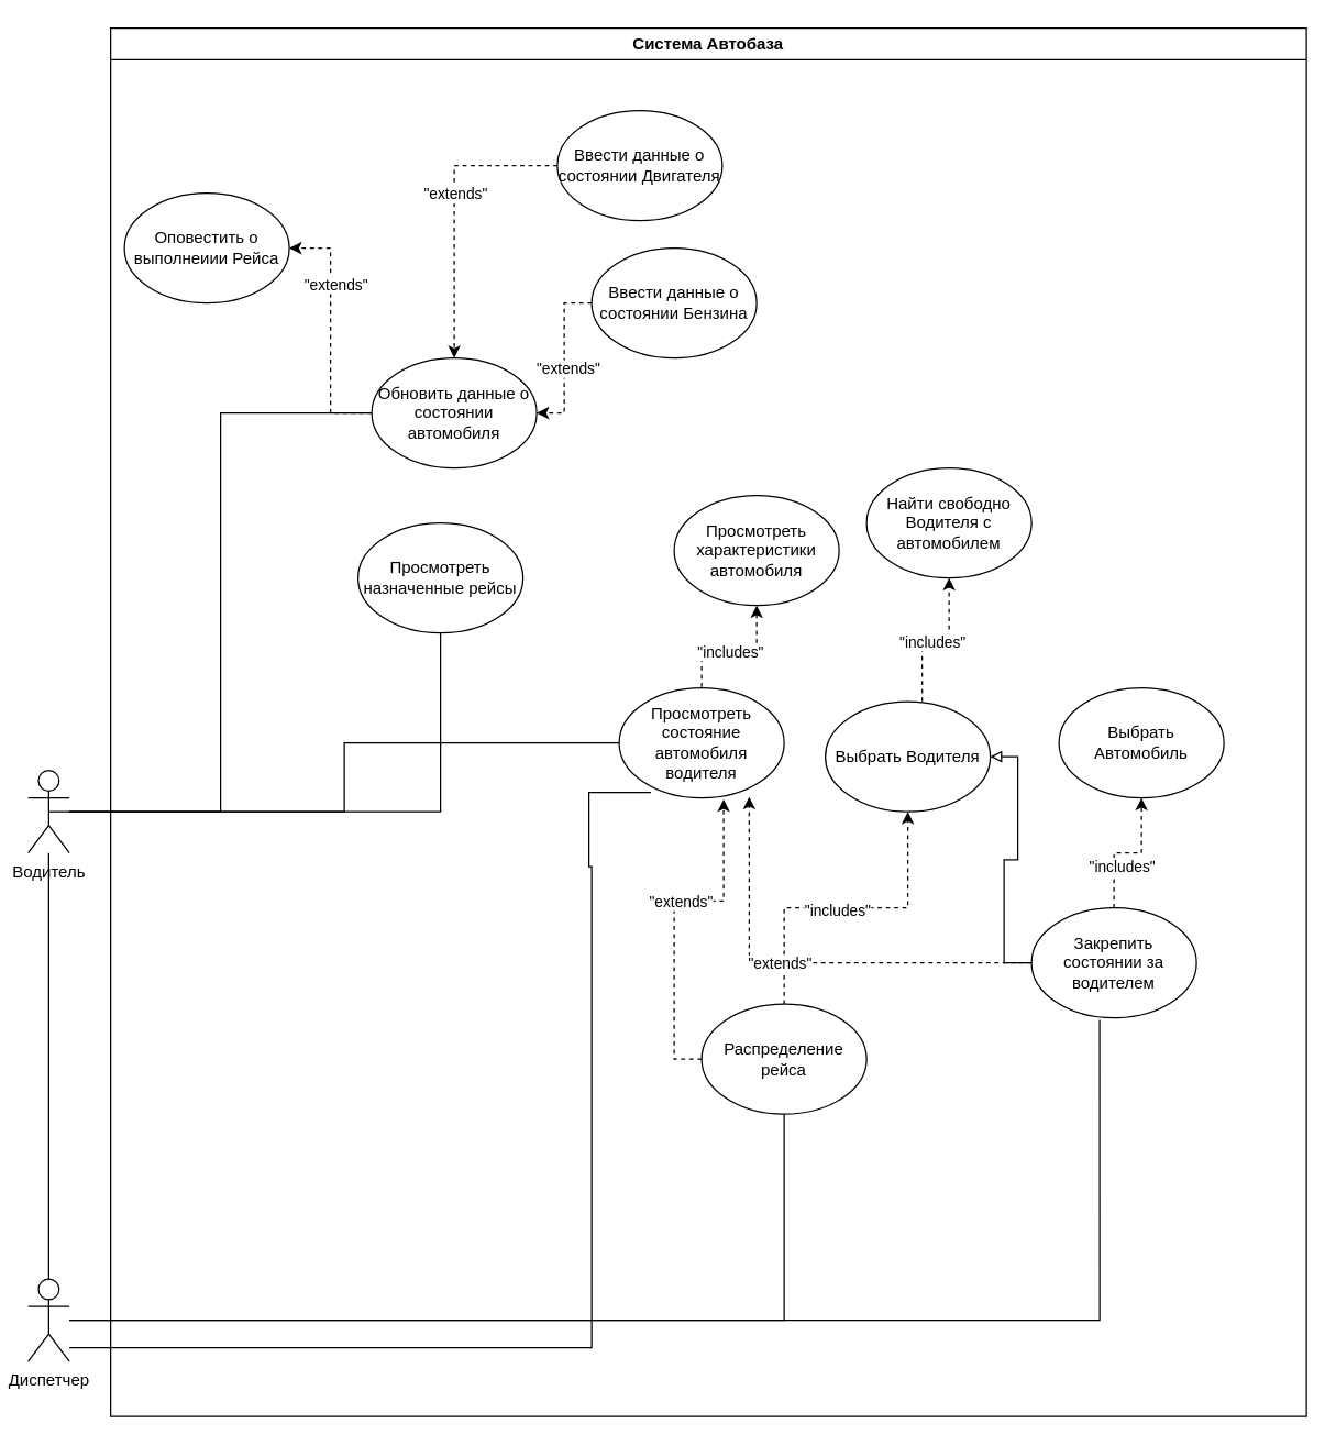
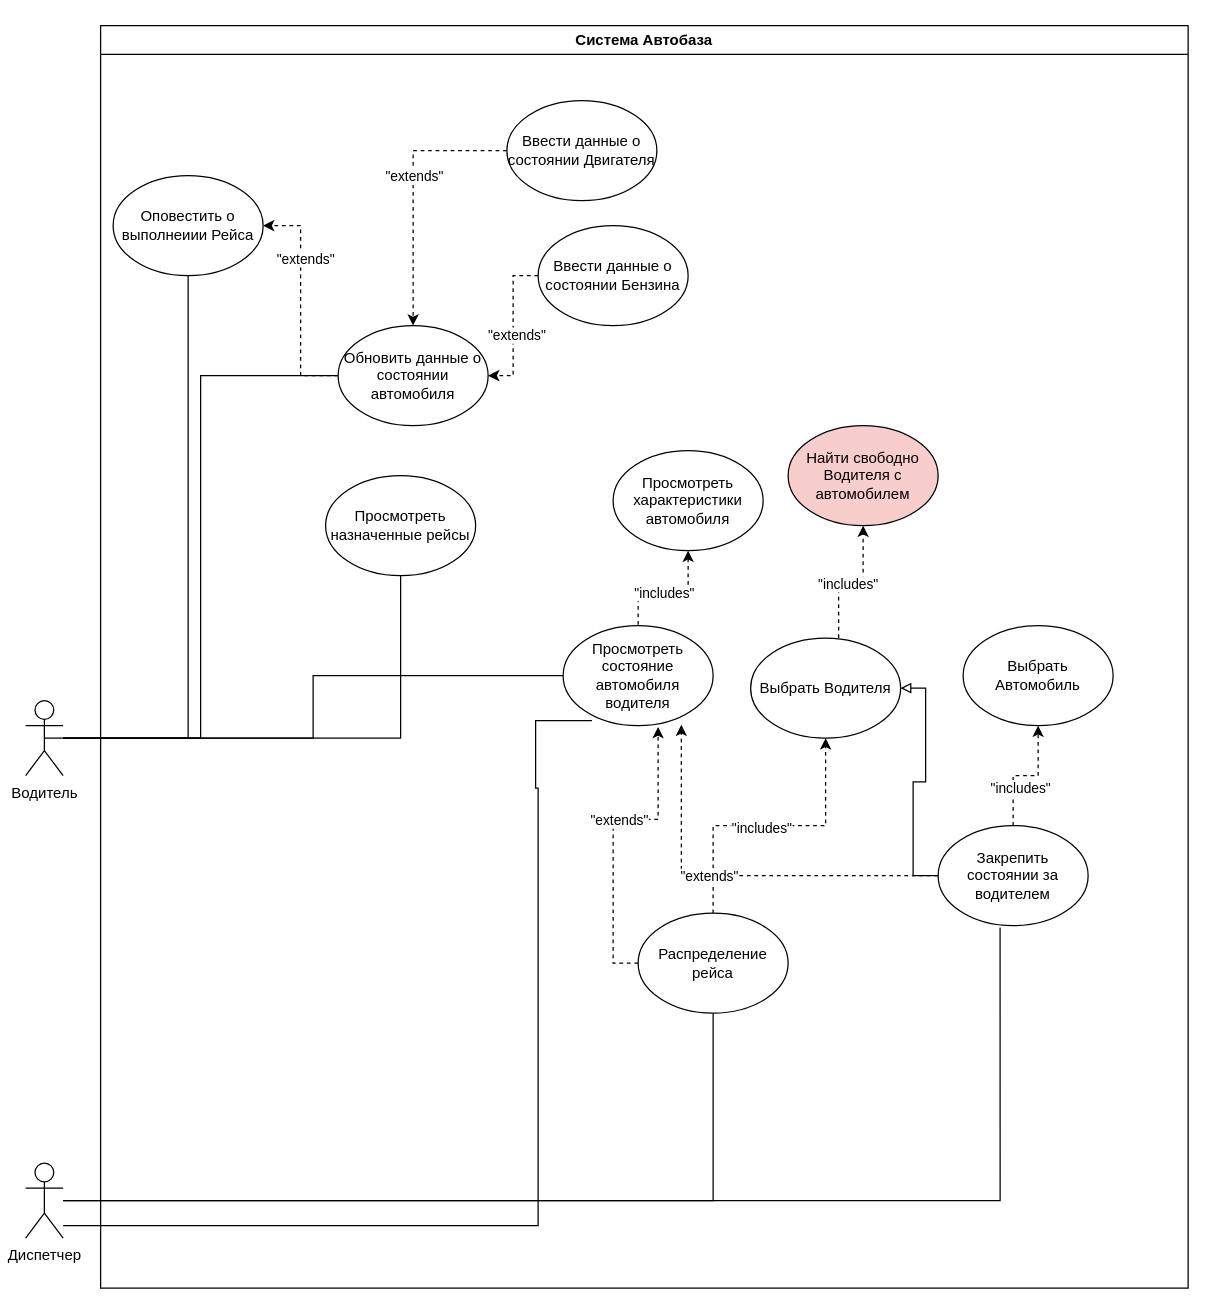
  <mxCell id="0" />
  <mxCell id="1" parent="0" />
  <mxCell id="2" value="" style="edgeStyle=orthogonalEdgeStyle;rounded=0;orthogonalLoop=1;jettySize=auto;html=1;endArrow=none;endFill=0;" edge="1" parent="1" source="4" target="12"><mxGeometry relative="1" as="geometry" /></mxCell>
  <mxCell id="3" style="edgeStyle=orthogonalEdgeStyle;rounded=0;orthogonalLoop=1;jettySize=auto;html=1;entryX=0.192;entryY=0.95;entryDx=0;entryDy=0;endArrow=none;endFill=0;entryPerimeter=0;" edge="1" parent="1" source="4" target="36"><mxGeometry relative="1" as="geometry"><Array as="points"><mxPoint x="430" y="980" /><mxPoint x="430" y="630" /><mxPoint x="428" y="630" /></Array></mxGeometry></mxCell>
  <mxCell id="4" value="Диспетчер" style="shape=umlActor;verticalLabelPosition=bottom;verticalAlign=top;html=1;outlineConnect=0;" vertex="1" parent="1"><mxGeometry x="20" y="930" width="30" height="60" as="geometry" /></mxCell>
  <mxCell id="5" style="edgeStyle=orthogonalEdgeStyle;rounded=0;orthogonalLoop=1;jettySize=auto;html=1;exitX=0.5;exitY=0.5;exitDx=0;exitDy=0;exitPerimeter=0;entryX=0;entryY=0.5;entryDx=0;entryDy=0;endArrow=none;endFill=0;" edge="1" parent="1" source="9" target="36"><mxGeometry relative="1" as="geometry" /></mxCell>
  <mxCell id="6" style="edgeStyle=orthogonalEdgeStyle;rounded=0;orthogonalLoop=1;jettySize=auto;html=1;entryX=0.5;entryY=1;entryDx=0;entryDy=0;endArrow=none;endFill=0;" edge="1" parent="1" source="9" target="23"><mxGeometry relative="1" as="geometry" /></mxCell>
  <mxCell id="7" style="edgeStyle=orthogonalEdgeStyle;rounded=0;orthogonalLoop=1;jettySize=auto;html=1;entryX=0;entryY=0.5;entryDx=0;entryDy=0;endArrow=none;endFill=0;" edge="1" parent="1" source="9" target="26"><mxGeometry relative="1" as="geometry" /></mxCell>
- <mxCell id="8" style="edgeStyle=orthogonalEdgeStyle;rounded=0;orthogonalLoop=1;jettySize=auto;html=1;endArrow=none;endFill=0;" edge="1" parent="1" source="9" target="4"><mxGeometry relative="1" as="geometry" /></mxCell>
+ <mxCell id="8" style="edgeStyle=orthogonalEdgeStyle;rounded=0;orthogonalLoop=1;jettySize=auto;html=1;entryX=0.5;entryY=1;entryDx=0;entryDy=0;endArrow=none;endFill=0;" edge="1" parent="1" source="9" target="33"><mxGeometry relative="1" as="geometry" /></mxCell>
  <mxCell id="9" value="Водитель" style="shape=umlActor;verticalLabelPosition=bottom;verticalAlign=top;html=1;outlineConnect=0;" vertex="1" parent="1"><mxGeometry x="20" y="560" width="30" height="60" as="geometry" /></mxCell>
  <mxCell id="10" style="edgeStyle=orthogonalEdgeStyle;rounded=0;orthogonalLoop=1;jettySize=auto;html=1;entryX=0.5;entryY=1;entryDx=0;entryDy=0;dashed=1;" edge="1" parent="1" source="12" target="37"><mxGeometry relative="1" as="geometry" /></mxCell>
  <mxCell id="11" value="&quot;includes&quot;" style="edgeLabel;html=1;align=center;verticalAlign=middle;resizable=0;points=[];" vertex="1" connectable="0" parent="10"><mxGeometry x="-0.057" y="-1" relative="1" as="geometry"><mxPoint as="offset" /></mxGeometry></mxCell>
  <mxCell id="12" value="Распределение рейса" style="ellipse;whiteSpace=wrap;html=1;" vertex="1" parent="1"><mxGeometry x="510" y="730" width="120" height="80" as="geometry" /></mxCell>
  <mxCell id="13" style="edgeStyle=orthogonalEdgeStyle;rounded=0;orthogonalLoop=1;jettySize=auto;html=1;entryX=1;entryY=0.5;entryDx=0;entryDy=0;endArrow=block;endFill=0;" edge="1" parent="1" source="16" target="37"><mxGeometry relative="1" as="geometry" /></mxCell>
  <mxCell id="14" style="edgeStyle=orthogonalEdgeStyle;rounded=0;orthogonalLoop=1;jettySize=auto;html=1;entryX=0.5;entryY=1;entryDx=0;entryDy=0;dashed=1;" edge="1" parent="1" source="16" target="40"><mxGeometry relative="1" as="geometry" /></mxCell>
  <mxCell id="15" value="&quot;includes&quot;" style="edgeLabel;html=1;align=center;verticalAlign=middle;resizable=0;points=[];" vertex="1" connectable="0" parent="14"><mxGeometry x="-0.373" y="-5" relative="1" as="geometry"><mxPoint as="offset" /></mxGeometry></mxCell>
  <mxCell id="16" value="Закрепить состоянии за водителем" style="ellipse;whiteSpace=wrap;html=1;" vertex="1" parent="1"><mxGeometry x="750" y="660" width="120" height="80" as="geometry" /></mxCell>
  <mxCell id="17" style="edgeStyle=orthogonalEdgeStyle;rounded=0;orthogonalLoop=1;jettySize=auto;html=1;entryX=0.413;entryY=1.019;entryDx=0;entryDy=0;entryPerimeter=0;endArrow=none;endFill=0;" edge="1" parent="1" source="4" target="16"><mxGeometry relative="1" as="geometry" /></mxCell>
  <mxCell id="18" value="" style="edgeStyle=orthogonalEdgeStyle;rounded=0;orthogonalLoop=1;jettySize=auto;html=1;endArrow=none;endFill=0;startArrow=classic;startFill=1;dashed=1;" edge="1" parent="1" source="20" target="36"><mxGeometry relative="1" as="geometry" /></mxCell>
  <mxCell id="19" value="&quot;includes&quot;" style="edgeLabel;html=1;align=center;verticalAlign=middle;resizable=0;points=[];" vertex="1" connectable="0" parent="18"><mxGeometry x="0.009" y="3" relative="1" as="geometry"><mxPoint as="offset" /></mxGeometry></mxCell>
  <mxCell id="20" value="Просмотреть характеристики автомобиля" style="ellipse;whiteSpace=wrap;html=1;" vertex="1" parent="1"><mxGeometry x="490" y="360" width="120" height="80" as="geometry" /></mxCell>
  <mxCell id="21" style="edgeStyle=orthogonalEdgeStyle;rounded=0;orthogonalLoop=1;jettySize=auto;html=1;entryX=0.633;entryY=1.013;entryDx=0;entryDy=0;entryPerimeter=0;exitX=0;exitY=0.5;exitDx=0;exitDy=0;dashed=1;" edge="1" parent="1" source="12" target="36"><mxGeometry relative="1" as="geometry" /></mxCell>
  <mxCell id="22" value="&quot;extends&quot;" style="edgeLabel;html=1;align=center;verticalAlign=middle;resizable=0;points=[];" vertex="1" connectable="0" parent="21"><mxGeometry x="0.131" relative="1" as="geometry"><mxPoint as="offset" /></mxGeometry></mxCell>
  <mxCell id="23" value="Просмотреть назначенные рейсы" style="ellipse;whiteSpace=wrap;html=1;" vertex="1" parent="1"><mxGeometry x="260" y="380" width="120" height="80" as="geometry" /></mxCell>
  <mxCell id="24" style="edgeStyle=orthogonalEdgeStyle;rounded=0;orthogonalLoop=1;jettySize=auto;html=1;entryX=1;entryY=0.5;entryDx=0;entryDy=0;startArrow=none;startFill=0;dashed=1;" edge="1" parent="1" source="26" target="33"><mxGeometry relative="1" as="geometry" /></mxCell>
  <mxCell id="25" value="&quot;extends&quot;" style="edgeLabel;html=1;align=center;verticalAlign=middle;resizable=0;points=[];" vertex="1" connectable="0" parent="24"><mxGeometry x="0.383" y="-3" relative="1" as="geometry"><mxPoint as="offset" /></mxGeometry></mxCell>
  <mxCell id="26" value="Обновить данные о состоянии автомобиля" style="ellipse;whiteSpace=wrap;html=1;" vertex="1" parent="1"><mxGeometry x="270" y="260" width="120" height="80" as="geometry" /></mxCell>
  <mxCell id="27" style="edgeStyle=orthogonalEdgeStyle;rounded=0;orthogonalLoop=1;jettySize=auto;html=1;entryX=0.5;entryY=0;entryDx=0;entryDy=0;dashed=1;" edge="1" parent="1" source="29" target="26"><mxGeometry relative="1" as="geometry" /></mxCell>
  <mxCell id="28" value="&quot;extends&quot;" style="edgeLabel;html=1;align=center;verticalAlign=middle;resizable=0;points=[];" vertex="1" connectable="0" parent="27"><mxGeometry x="-0.116" y="1" relative="1" as="geometry"><mxPoint x="-1" as="offset" /></mxGeometry></mxCell>
  <mxCell id="29" value="Ввести данные о состоянии Двигателя" style="ellipse;whiteSpace=wrap;html=1;" vertex="1" parent="1"><mxGeometry x="405" y="80" width="120" height="80" as="geometry" /></mxCell>
  <mxCell id="30" style="edgeStyle=orthogonalEdgeStyle;rounded=0;orthogonalLoop=1;jettySize=auto;html=1;entryX=1;entryY=0.5;entryDx=0;entryDy=0;dashed=1;" edge="1" parent="1" source="32" target="26"><mxGeometry relative="1" as="geometry" /></mxCell>
  <mxCell id="31" value="&quot;extends&quot;" style="edgeLabel;html=1;align=center;verticalAlign=middle;resizable=0;points=[];" vertex="1" connectable="0" parent="30"><mxGeometry x="0.117" y="2" relative="1" as="geometry"><mxPoint as="offset" /></mxGeometry></mxCell>
  <mxCell id="32" value="Ввести данные о состоянии Бензина" style="ellipse;whiteSpace=wrap;html=1;" vertex="1" parent="1"><mxGeometry x="430" y="180" width="120" height="80" as="geometry" /></mxCell>
  <mxCell id="33" value="Оповестить о выполнеиии Рейса" style="ellipse;whiteSpace=wrap;html=1;" vertex="1" parent="1"><mxGeometry x="90" y="140" width="120" height="80" as="geometry" /></mxCell>
  <mxCell id="34" value="Система Автобаза" style="swimlane;whiteSpace=wrap;html=1;" vertex="1" parent="1"><mxGeometry x="80" y="20" width="870" height="1010" as="geometry" /></mxCell>
- <mxCell id="35" value="Найти свободно Водителя с автомобилем" style="ellipse;whiteSpace=wrap;html=1;" vertex="1" parent="34"><mxGeometry x="550" y="320" width="120" height="80" as="geometry" /></mxCell>
+ <mxCell id="35" value="Найти свободно Водителя с автомобилем" style="ellipse;whiteSpace=wrap;html=1;fillColor=#f8cecc;" vertex="1" parent="34"><mxGeometry x="550" y="320" width="120" height="80" as="geometry" /></mxCell>
  <mxCell id="36" value="Просмотреть состояние автомобиля водителя" style="ellipse;whiteSpace=wrap;html=1;" vertex="1" parent="34"><mxGeometry x="370" y="480" width="120" height="80" as="geometry" /></mxCell>
  <mxCell id="37" value="Выбрать Водителя" style="ellipse;whiteSpace=wrap;html=1;" vertex="1" parent="34"><mxGeometry x="520" y="490" width="120" height="80" as="geometry" /></mxCell>
  <mxCell id="38" style="edgeStyle=orthogonalEdgeStyle;rounded=0;orthogonalLoop=1;jettySize=auto;html=1;entryX=0.5;entryY=1;entryDx=0;entryDy=0;dashed=1;exitX=0.587;exitY=-0.002;exitDx=0;exitDy=0;exitPerimeter=0;" edge="1" parent="34" source="37" target="35"><mxGeometry relative="1" as="geometry"><mxPoint x="660" y="390.0" as="sourcePoint" /><mxPoint x="740" y="540" as="targetPoint" /></mxGeometry></mxCell>
  <mxCell id="39" value="&quot;includes&quot;" style="edgeLabel;html=1;align=center;verticalAlign=middle;resizable=0;points=[];" vertex="1" connectable="0" parent="38"><mxGeometry x="-0.057" y="-1" relative="1" as="geometry"><mxPoint as="offset" /></mxGeometry></mxCell>
  <mxCell id="40" value="Выбрать Автомобиль" style="ellipse;whiteSpace=wrap;html=1;" vertex="1" parent="34"><mxGeometry x="690" y="480" width="120" height="80" as="geometry" /></mxCell>
  <mxCell id="41" style="edgeStyle=orthogonalEdgeStyle;rounded=0;orthogonalLoop=1;jettySize=auto;html=1;entryX=0.788;entryY=0.99;entryDx=0;entryDy=0;entryPerimeter=0;exitX=0;exitY=0.5;exitDx=0;exitDy=0;dashed=1;" edge="1" parent="1" source="16" target="36"><mxGeometry relative="1" as="geometry"><mxPoint x="520" y="780" as="sourcePoint" /><mxPoint x="536" y="591" as="targetPoint" /></mxGeometry></mxCell>
  <mxCell id="42" value="&quot;extends&quot;" style="edgeLabel;html=1;align=center;verticalAlign=middle;resizable=0;points=[];" vertex="1" connectable="0" parent="41"><mxGeometry x="0.131" relative="1" as="geometry"><mxPoint as="offset" /></mxGeometry></mxCell>
